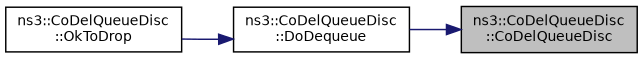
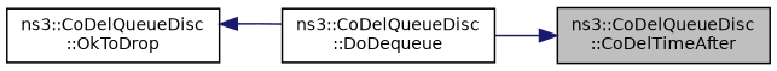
  digraph {
    rankdir=RL
    node [color=black fillcolor=white fontname=Helvetica fontsize=10 shape=record style=filled]
    edge [color=midnightblue dir=back fontname=Helvetica fontsize=10 labelfontname=Helvetica labelfontsize=10 style=solid]
-   n1 [fillcolor=grey75 fontcolor=black height=0.2 label="ns3::CoDelQueueDisc\l::CoDelQueueDisc" width=0.4]
+   n1 [fillcolor=grey75 fontcolor=black height=0.2 label="ns3::CoDelQueueDisc\l::CoDelTimeAfter" width=0.4]
    n2 [height=0.2 label="ns3::CoDelQueueDisc\l::DoDequeue" width=0.4]
    n3 [height=0.2 label="ns3::CoDelQueueDisc\l::OkToDrop" width=0.4]
    n1 -> n2
-   n2 -> n3
+   n3 -> n2
  }
